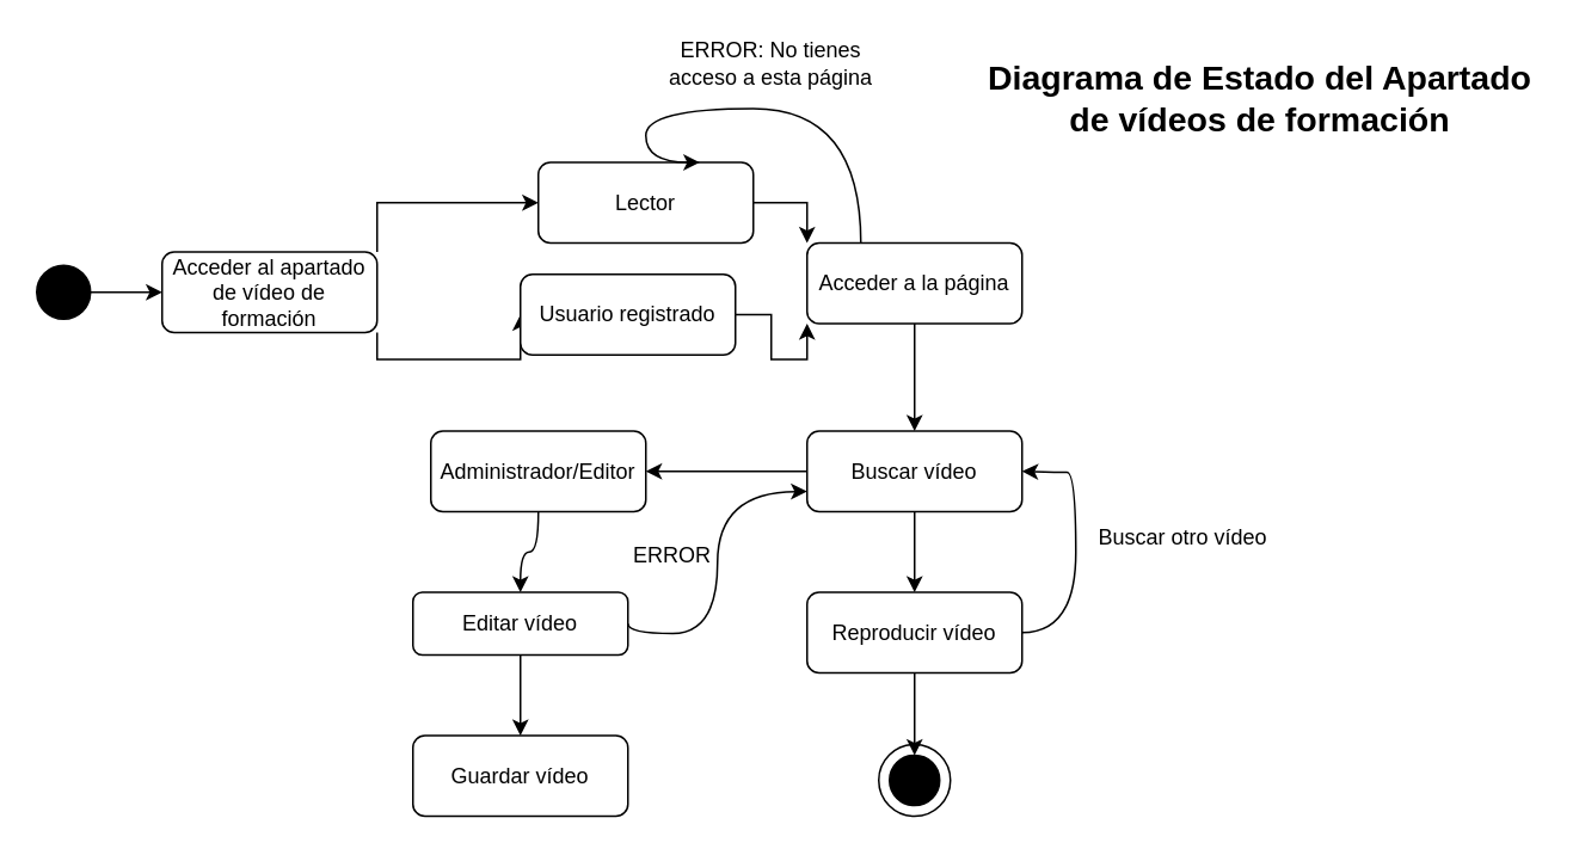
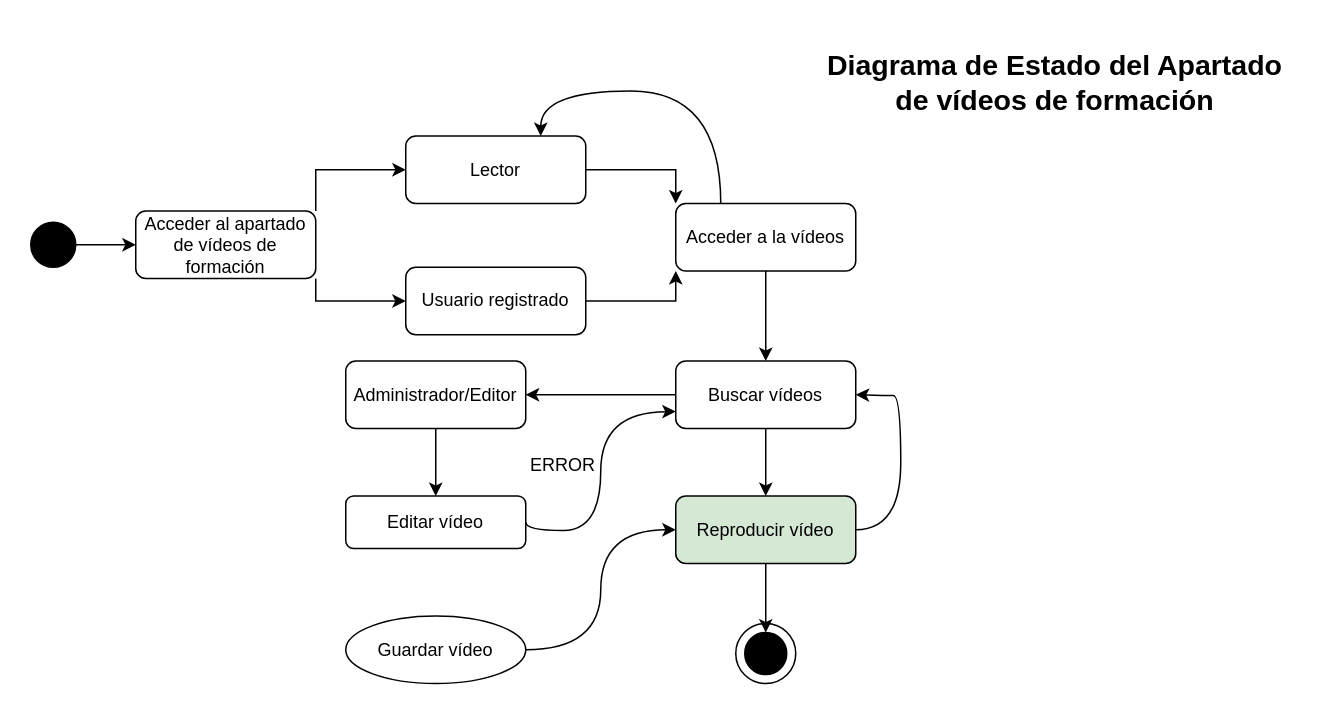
  <mxCell id="0" />
  <mxCell id="1" parent="0" />
  <mxCell id="2" value="" style="group" vertex="1" connectable="0" parent="1"><mxGeometry x="490" y="415" width="40" height="40" as="geometry" /></mxCell>
  <mxCell id="3" value="" style="ellipse;whiteSpace=wrap;html=1;aspect=fixed;" vertex="1" parent="2"><mxGeometry width="40" height="40" as="geometry" /></mxCell>
  <mxCell id="4" value="" style="ellipse;whiteSpace=wrap;html=1;aspect=fixed;fillColor=#000000;" vertex="1" parent="2"><mxGeometry x="6" y="6" width="28" height="28" as="geometry" /></mxCell>
  <mxCell id="5" style="edgeStyle=orthogonalEdgeStyle;rounded=0;orthogonalLoop=1;jettySize=auto;html=1;entryX=0;entryY=0.5;entryDx=0;entryDy=0;" edge="1" parent="1" source="6" target="9"><mxGeometry relative="1" as="geometry" /></mxCell>
  <mxCell id="6" value="" style="ellipse;whiteSpace=wrap;html=1;aspect=fixed;fillColor=#000000;" vertex="1" parent="1"><mxGeometry x="20" y="147.5" width="30" height="30" as="geometry" /></mxCell>
  <mxCell id="7" style="edgeStyle=orthogonalEdgeStyle;rounded=0;orthogonalLoop=1;jettySize=auto;html=1;exitX=1;exitY=0;exitDx=0;exitDy=0;entryX=0;entryY=0.5;entryDx=0;entryDy=0;" edge="1" parent="1" source="9" target="13"><mxGeometry relative="1" as="geometry" /></mxCell>
  <mxCell id="8" style="edgeStyle=orthogonalEdgeStyle;rounded=0;orthogonalLoop=1;jettySize=auto;html=1;exitX=1;exitY=1;exitDx=0;exitDy=0;entryX=0;entryY=0.5;entryDx=0;entryDy=0;" edge="1" parent="1" source="9" target="15"><mxGeometry relative="1" as="geometry"><Array as="points"><mxPoint x="210" y="200" /></Array></mxGeometry></mxCell>
- <mxCell id="9" value="Acceder al apartado de vídeo de formación" style="rounded=1;whiteSpace=wrap;html=1;fontSize=12;glass=0;strokeWidth=1;shadow=0;" vertex="1" parent="1"><mxGeometry x="90" y="140" width="120" height="45" as="geometry" /></mxCell>
+ <mxCell id="9" value="Acceder al apartado de vídeos de formación" style="rounded=1;whiteSpace=wrap;html=1;fontSize=12;glass=0;strokeWidth=1;shadow=0;" vertex="1" parent="1"><mxGeometry x="90" y="140" width="120" height="45" as="geometry" /></mxCell>
  <mxCell id="10" style="edgeStyle=orthogonalEdgeStyle;curved=1;rounded=0;orthogonalLoop=1;jettySize=auto;html=1;entryX=0.5;entryY=0;entryDx=0;entryDy=0;" edge="1" parent="1" source="11" target="28"><mxGeometry relative="1" as="geometry" /></mxCell>
- <mxCell id="11" value="Administrador/Editor" style="rounded=1;whiteSpace=wrap;html=1;fontSize=12;glass=0;strokeWidth=1;shadow=0;" vertex="1" parent="1"><mxGeometry x="240" y="240" width="120" height="45" as="geometry" /></mxCell>
+ <mxCell id="11" value="Administrador/Editor" style="rounded=1;whiteSpace=wrap;html=1;fontSize=12;glass=0;strokeWidth=1;shadow=0;" vertex="1" parent="1"><mxGeometry x="230" y="240" width="120" height="45" as="geometry" /></mxCell>
  <mxCell id="12" style="edgeStyle=orthogonalEdgeStyle;rounded=0;orthogonalLoop=1;jettySize=auto;html=1;entryX=0;entryY=0;entryDx=0;entryDy=0;" edge="1" parent="1" source="13" target="17"><mxGeometry relative="1" as="geometry" /></mxCell>
- <mxCell id="13" value="Lector" style="rounded=1;whiteSpace=wrap;html=1;fontSize=12;glass=0;strokeWidth=1;shadow=0;" vertex="1" parent="1"><mxGeometry x="300" y="90" width="120" height="45" as="geometry" /></mxCell>
+ <mxCell id="13" value="Lector" style="rounded=1;whiteSpace=wrap;html=1;fontSize=12;glass=0;strokeWidth=1;shadow=0;" vertex="1" parent="1"><mxGeometry x="270" y="90" width="120" height="45" as="geometry" /></mxCell>
  <mxCell id="14" style="edgeStyle=orthogonalEdgeStyle;rounded=0;orthogonalLoop=1;jettySize=auto;html=1;entryX=0;entryY=1;entryDx=0;entryDy=0;" edge="1" parent="1" source="15" target="17"><mxGeometry relative="1" as="geometry" /></mxCell>
- <mxCell id="15" value="Usuario registrado" style="rounded=1;whiteSpace=wrap;html=1;fontSize=12;glass=0;strokeWidth=1;shadow=0;" vertex="1" parent="1"><mxGeometry x="290" y="152.5" width="120" height="45" as="geometry" /></mxCell>
+ <mxCell id="15" value="Usuario registrado" style="rounded=1;whiteSpace=wrap;html=1;fontSize=12;glass=0;strokeWidth=1;shadow=0;" vertex="1" parent="1"><mxGeometry x="270" y="177.5" width="120" height="45" as="geometry" /></mxCell>
  <mxCell id="16" style="edgeStyle=orthogonalEdgeStyle;curved=1;rounded=0;orthogonalLoop=1;jettySize=auto;html=1;entryX=0.5;entryY=0;entryDx=0;entryDy=0;" edge="1" parent="1" source="17" target="22"><mxGeometry relative="1" as="geometry" /></mxCell>
- <mxCell id="17" value="Acceder a la página" style="rounded=1;whiteSpace=wrap;html=1;fontSize=12;glass=0;strokeWidth=1;shadow=0;" vertex="1" parent="1"><mxGeometry x="450" y="135" width="120" height="45" as="geometry" /></mxCell>
+ <mxCell id="17" value="Acceder a la vídeos" style="rounded=1;whiteSpace=wrap;html=1;fontSize=12;glass=0;strokeWidth=1;shadow=0;" vertex="1" parent="1"><mxGeometry x="450" y="135" width="120" height="45" as="geometry" /></mxCell>
  <mxCell id="18" value="" style="endArrow=classic;html=1;rounded=0;exitX=0.25;exitY=0;exitDx=0;exitDy=0;edgeStyle=orthogonalEdgeStyle;curved=1;entryX=0.75;entryY=0;entryDx=0;entryDy=0;" edge="1" parent="1" source="17" target="13"><mxGeometry width="50" height="50" relative="1" as="geometry"><mxPoint x="520" y="320" as="sourcePoint" /><mxPoint x="480" y="60" as="targetPoint" /><Array as="points"><mxPoint x="480" y="60" /><mxPoint x="360" y="60" /></Array></mxGeometry></mxCell>
- <mxCell id="19" value="ERROR: No tienes acceso a esta página" style="text;html=1;strokeColor=none;fillColor=none;align=center;verticalAlign=middle;whiteSpace=wrap;rounded=0;" vertex="1" parent="1"><mxGeometry x="370" y="20" width="120" height="30" as="geometry" /></mxCell>
  <mxCell id="20" style="edgeStyle=orthogonalEdgeStyle;curved=1;rounded=0;orthogonalLoop=1;jettySize=auto;html=1;" edge="1" parent="1" source="22" target="24"><mxGeometry relative="1" as="geometry" /></mxCell>
  <mxCell id="21" style="edgeStyle=orthogonalEdgeStyle;curved=1;rounded=0;orthogonalLoop=1;jettySize=auto;html=1;entryX=1;entryY=0.5;entryDx=0;entryDy=0;" edge="1" parent="1" source="22" target="11"><mxGeometry relative="1" as="geometry" /></mxCell>
- <mxCell id="22" value="Buscar vídeo" style="rounded=1;whiteSpace=wrap;html=1;fontSize=12;glass=0;strokeWidth=1;shadow=0;" vertex="1" parent="1"><mxGeometry x="450" y="240" width="120" height="45" as="geometry" /></mxCell>
+ <mxCell id="22" value="Buscar vídeos" style="rounded=1;whiteSpace=wrap;html=1;fontSize=12;glass=0;strokeWidth=1;shadow=0;" vertex="1" parent="1"><mxGeometry x="450" y="240" width="120" height="45" as="geometry" /></mxCell>
  <mxCell id="23" style="edgeStyle=orthogonalEdgeStyle;curved=1;rounded=0;orthogonalLoop=1;jettySize=auto;html=1;entryX=0.5;entryY=0;entryDx=0;entryDy=0;" edge="1" parent="1" source="24" target="4"><mxGeometry relative="1" as="geometry" /></mxCell>
- <mxCell id="24" value="Reproducir vídeo" style="rounded=1;whiteSpace=wrap;html=1;fontSize=12;glass=0;strokeWidth=1;shadow=0;" vertex="1" parent="1"><mxGeometry x="450" y="330" width="120" height="45" as="geometry" /></mxCell>
+ <mxCell id="24" value="Reproducir vídeo" style="rounded=1;whiteSpace=wrap;html=1;fontSize=12;glass=0;strokeWidth=1;shadow=0;fillColor=#d5e8d4;" vertex="1" parent="1"><mxGeometry x="450" y="330" width="120" height="45" as="geometry" /></mxCell>
  <mxCell id="25" value="" style="endArrow=classic;html=1;rounded=0;exitX=1;exitY=0.5;exitDx=0;exitDy=0;edgeStyle=orthogonalEdgeStyle;curved=1;entryX=1;entryY=0.5;entryDx=0;entryDy=0;" edge="1" parent="1" source="24" target="22"><mxGeometry width="50" height="50" relative="1" as="geometry"><mxPoint x="710" y="545" as="sourcePoint" /><mxPoint x="590" y="500" as="targetPoint" /><Array as="points"><mxPoint x="600" y="353" /><mxPoint x="600" y="263" /><mxPoint x="590" y="263" /></Array></mxGeometry></mxCell>
- <mxCell id="26" value="Buscar otro vídeo" style="text;html=1;strokeColor=none;fillColor=none;align=center;verticalAlign=middle;whiteSpace=wrap;rounded=0;" vertex="1" parent="1"><mxGeometry x="600" y="285" width="120" height="30" as="geometry" /></mxCell>
- <mxCell id="27" style="edgeStyle=orthogonalEdgeStyle;curved=1;rounded=0;orthogonalLoop=1;jettySize=auto;html=1;entryX=0.5;entryY=0;entryDx=0;entryDy=0;" edge="1" parent="1" source="28" target="32"><mxGeometry relative="1" as="geometry" /></mxCell>
  <mxCell id="28" value="Editar vídeo" style="rounded=1;whiteSpace=wrap;html=1;fontSize=12;glass=0;strokeWidth=1;shadow=0;" vertex="1" parent="1"><mxGeometry x="230" y="330" width="120" height="35" as="geometry" /></mxCell>
  <mxCell id="29" value="" style="endArrow=classic;html=1;rounded=0;exitX=1;exitY=0.5;exitDx=0;exitDy=0;edgeStyle=orthogonalEdgeStyle;curved=1;entryX=0;entryY=0.75;entryDx=0;entryDy=0;" edge="1" parent="1" source="28" target="22"><mxGeometry width="50" height="50" relative="1" as="geometry"><mxPoint x="120" y="375" as="sourcePoint" /><mxPoint x="460" y="280" as="targetPoint" /><Array as="points"><mxPoint x="400" y="353" /><mxPoint x="400" y="274" /></Array></mxGeometry></mxCell>
  <mxCell id="30" value="ERROR" style="text;html=1;strokeColor=none;fillColor=none;align=center;verticalAlign=middle;whiteSpace=wrap;rounded=0;" vertex="1" parent="1"><mxGeometry x="330" y="305" width="90" height="10" as="geometry" /></mxCell>
- <mxCell id="32" value="Guardar vídeo" style="rounded=1;whiteSpace=wrap;html=1;fontSize=12;glass=0;strokeWidth=1;shadow=0;" vertex="1" parent="1"><mxGeometry x="230" y="410" width="120" height="45" as="geometry" /></mxCell>
+ <mxCell id="31" style="edgeStyle=orthogonalEdgeStyle;curved=1;rounded=0;orthogonalLoop=1;jettySize=auto;html=1;entryX=0;entryY=0.5;entryDx=0;entryDy=0;" edge="1" parent="1" source="32" target="24"><mxGeometry relative="1" as="geometry" /></mxCell>
+ <mxCell id="32" value="Guardar vídeo" style="ellipse;whiteSpace=wrap;html=1;fontSize=12;glass=0;strokeWidth=1;shadow=0;" vertex="1" parent="1"><mxGeometry x="230" y="410" width="120" height="45" as="geometry" /></mxCell>
  <mxCell id="33" value="&lt;b&gt;&lt;font style=&quot;font-size: 19px&quot;&gt;Diagrama de Estado del Apartado de vídeos de formación&lt;/font&gt;&lt;/b&gt;" style="text;html=1;strokeColor=none;fillColor=none;align=center;verticalAlign=middle;whiteSpace=wrap;rounded=0;" vertex="1" parent="1"><mxGeometry x="550" y="40" width="306" height="30" as="geometry" /></mxCell>
